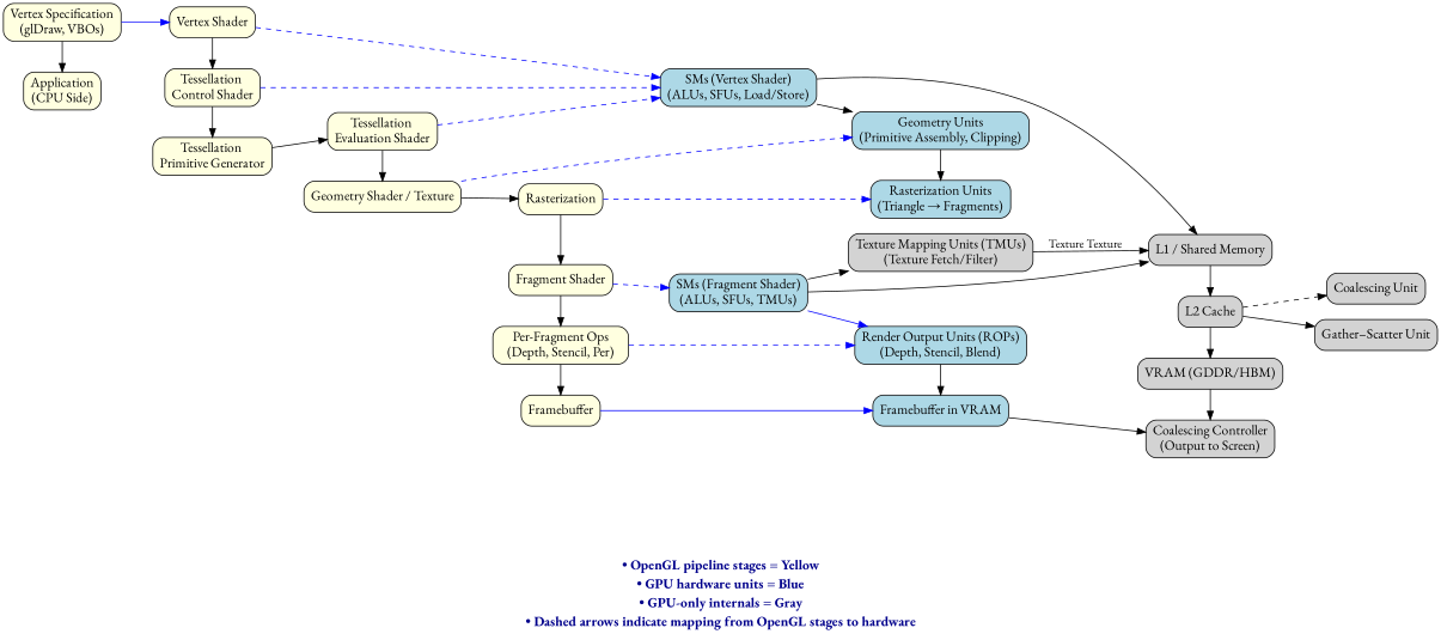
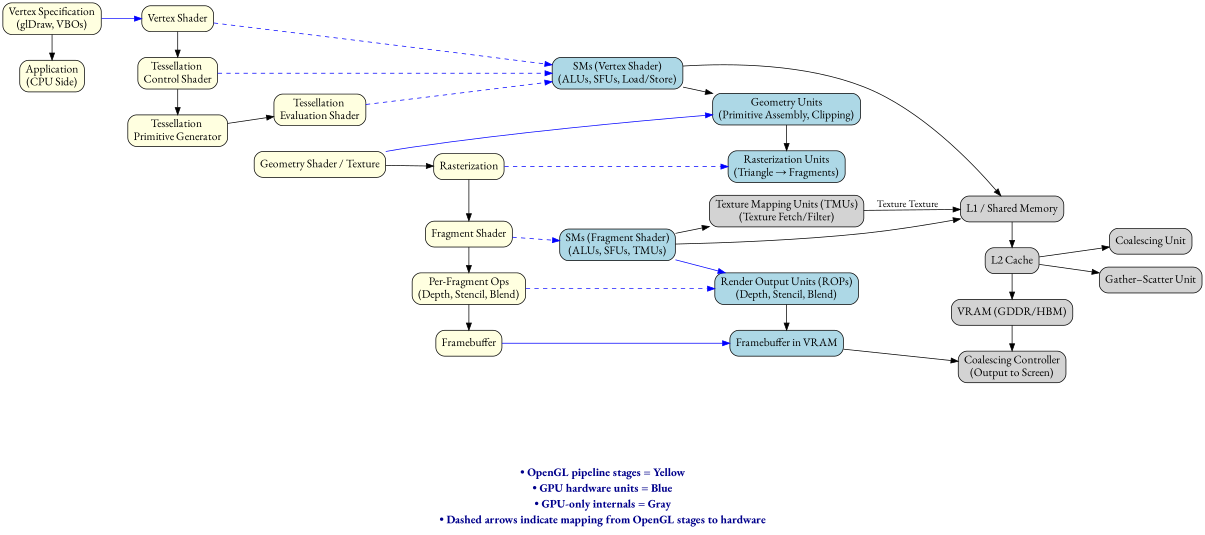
  digraph {
    fontname="EB Garamond"
    label=<         <TABLE BORDER="0" CELLBORDER="0" CELLSPACING="0" ALIGN="LEFT">             <TR><TD></TD></TR>             <TR><TD></TD></TR>             <TR><TD><FONT POINT-SIZE="16" COLOR="darkblue"><B>• OpenGL pipeline stages = Yellow</B></FONT></TD></TR>             <TR><TD><FONT POINT-SIZE="16" COLOR="darkblue"><B>• GPU hardware units = Blue</B></FONT></TD></TR>             <TR><TD><FONT POINT-SIZE="16" COLOR="darkblue"><B>• GPU-only internals = Gray</B></FONT></TD></TR>             <TR><TD><FONT POINT-SIZE="16" COLOR="darkblue"><B>• Dashed arrows indicate mapping from OpenGL stages to hardware</B></FONT></TD></TR>         </TABLE>     >
    rankdir=LR
    node [fillcolor=lightyellow fontname="EB Garamond" fontsize=16 shape=box style="rounded,filled"]
    edge [fontname="EB Garamond"]
    n1 [label="Application\n(CPU Side)"]
    n2 [label="Vertex Specification\n(glDraw, VBOs)"]
    n3 [label="Vertex Shader"]
    n4 [label="Tessellation \nControl Shader"]
    n5 [label="Tessellation \nPrimitive Generator"]
    n6 [label="Tessellation \nEvaluation Shader"]
    n7 [label="Geometry Shader / Texture"]
    n8 [label=Rasterization]
    n9 [label="Fragment Shader"]
-   n10 [label="Per-Fragment Ops\n(Depth, Stencil, Per)"]
+   n10 [label="Per-Fragment Ops\n(Depth, Stencil, Blend)"]
    n11 [label=Framebuffer]
    n12 [fillcolor=lightblue label="SMs (Vertex Shader)\n(ALUs, SFUs, Load/Store)"]
    n13 [fillcolor=lightblue label="SMs (Fragment Shader)\n(ALUs, SFUs, TMUs)"]
    n14 [fillcolor=lightblue label="Geometry Units\n(Primitive Assembly, Clipping)"]
    n15 [fillcolor=lightblue label="Rasterization Units\n(Triangle → Fragments)"]
    n16 [fillcolor=lightblue label="Render Output Units (ROPs)\n(Depth, Stencil, Blend)"]
    n17 [fillcolor=lightblue label="Framebuffer in VRAM"]
    n18 [fillcolor=lightgray label="Texture Mapping Units (TMUs)\n(Texture Fetch/Filter)"]
    n19 [fillcolor=lightgray label="Coalescing Controller\n(Output to Screen)"]
    n20 [fillcolor=lightgray label="L1 / Shared Memory"]
    n21 [fillcolor=lightgray label="L2 Cache"]
    n22 [fillcolor=lightgray label="VRAM (GDDR/HBM)"]
    n23 [fillcolor=lightgray label="Coalescing Unit"]
    n24 [fillcolor=lightgray label="Gather–Scatter Unit"]
    subgraph sub_1 {
      rank=same
      n1
      n2
    }
    subgraph sub_2 {
      rank=same
      n3
      n4
      n5
    }
    subgraph sub_3 {
      rank=same
      n6
      n7
    }
    subgraph sub_4 {
      rank=same
      n8
      n9
      n10
      n11
    }
    subgraph sub_5 {
      rank=same
      n12
      n13
    }
    subgraph sub_6 {
      rank=same
      n14
      n15
      n16
      n17
      n18
    }
    subgraph sub_7 {
      rank=same
      n19
      n20
      n21
      n22
    }
    subgraph sub_8 {
      rank=same
      n23
      n24
    }
    n2 -> n1
    n2 -> n3 [color=blue]
    n3 -> n4
    n3 -> n12 [color=blue style=dashed]
    n4 -> n5
    n4 -> n12 [color=blue style=dashed]
    n5 -> n6
-   n6 -> n7
    n6 -> n12 [color=blue style=dashed]
    n7 -> n8
-   n7 -> n14 [color=blue style=dashed]
+   n7 -> n14 [color=blue style=solid]
    n8 -> n9
    n8 -> n15 [color=blue style=dashed]
    n9 -> n10
    n9 -> n13 [color=blue style=dashed]
    n10 -> n11
    n10 -> n16 [color=blue style=dashed]
    n11 -> n17 [color=blue style=solid]
    n12 -> n14
    n12 -> n20
    n13 -> n16 [color=blue]
    n13 -> n18
    n13 -> n20
    n14 -> n15
    n16 -> n17
    n17 -> n19
    n18 -> n20 [label="Texture Texture"]
    n20 -> n21
    n21 -> n22
-   n21 -> n23 [style=dashed]
+   n21 -> n23
    n21 -> n24
    n22 -> n19
  }
